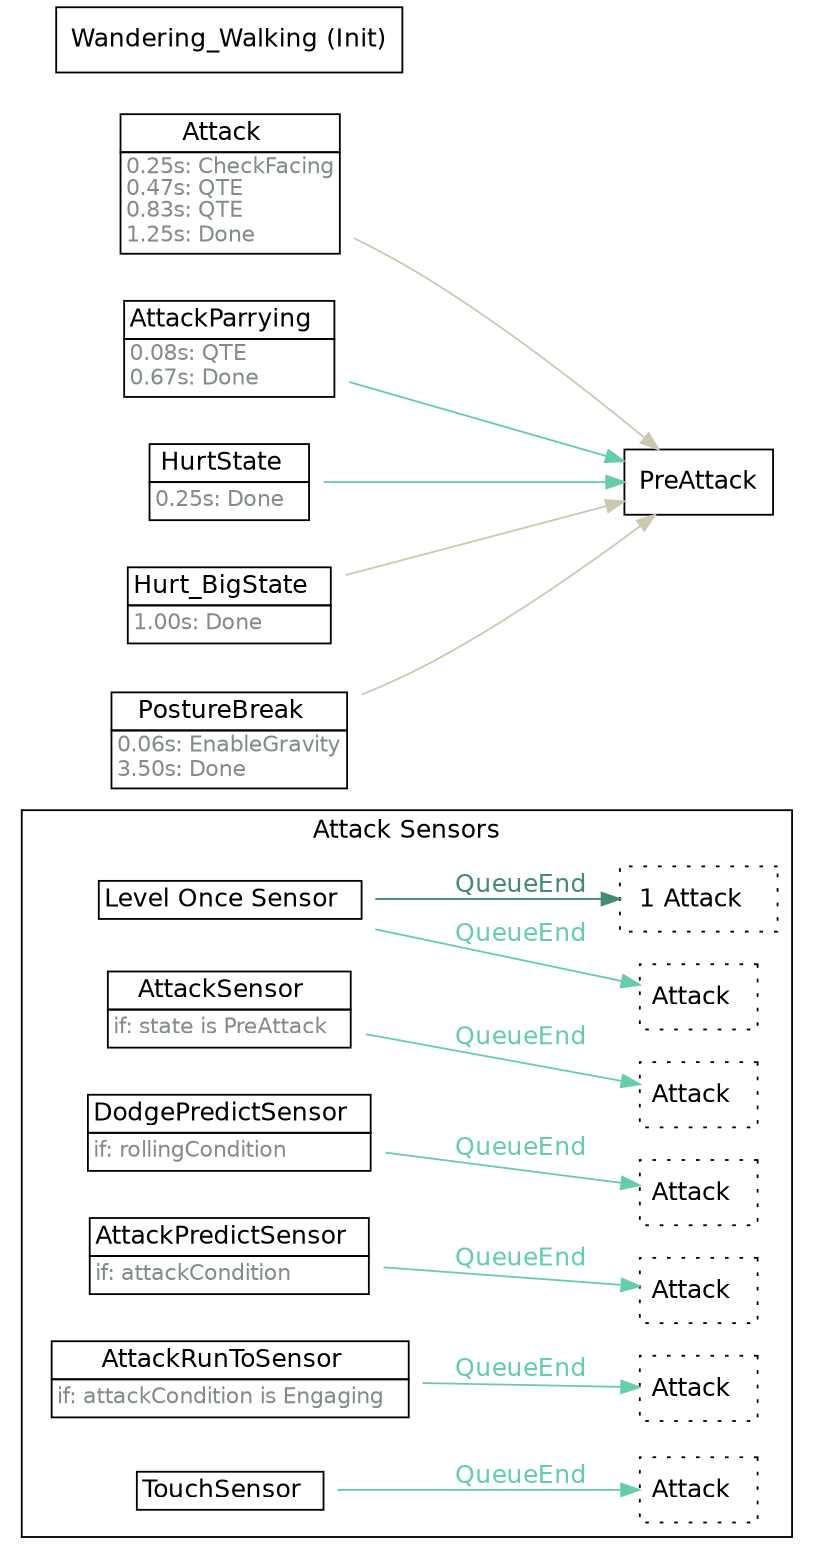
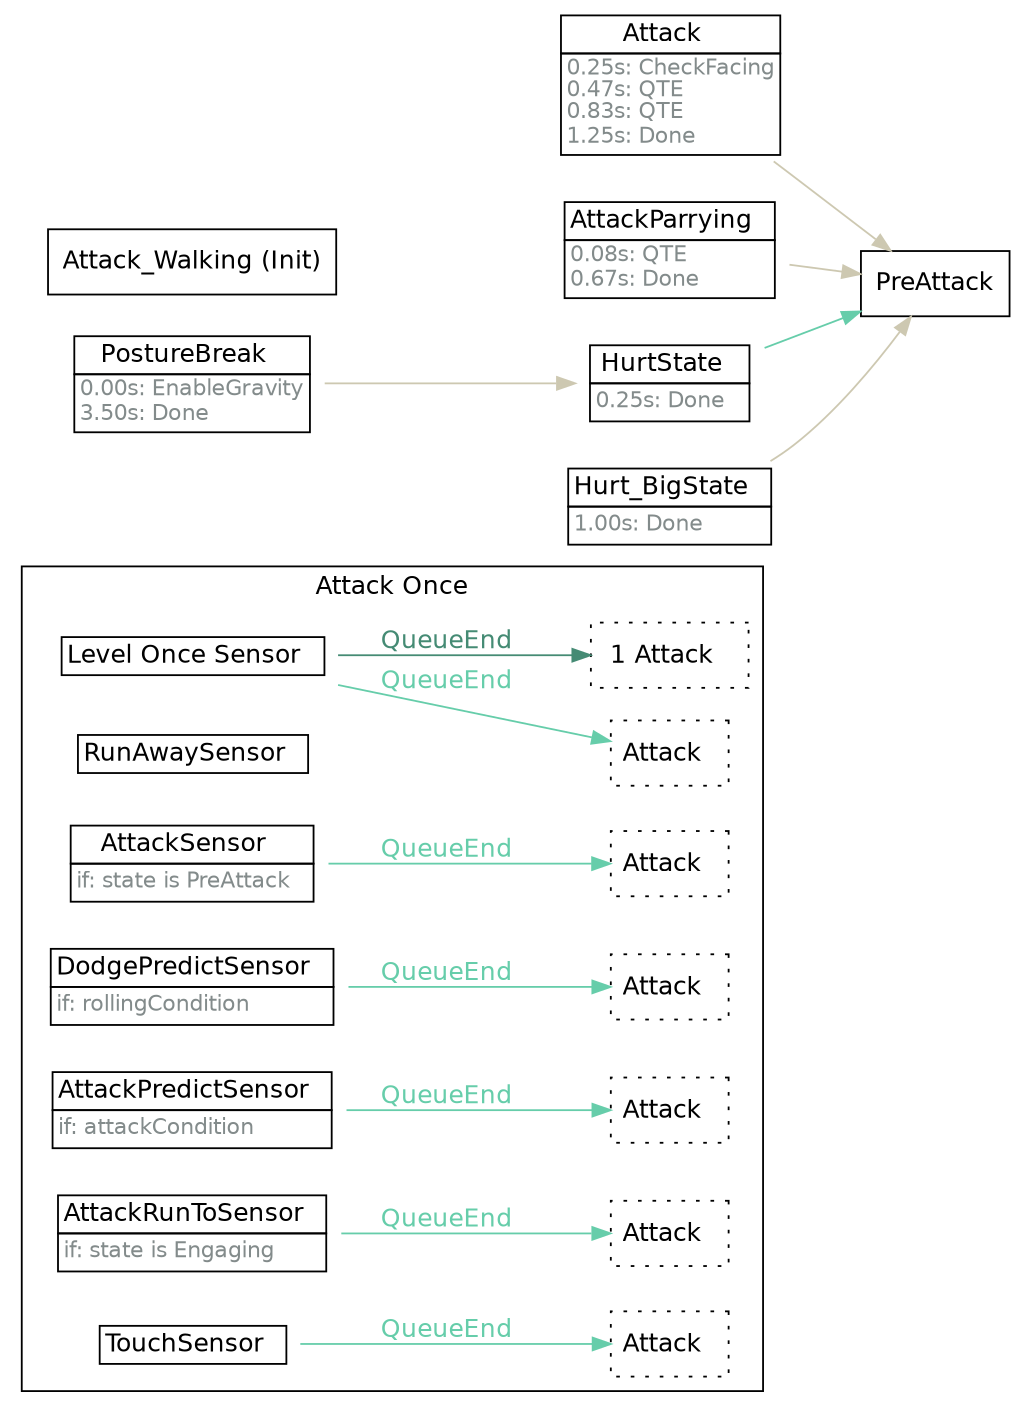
  strict digraph {
    rankdir=LR
    node [fontname=Helvetica shape=plaintext]
    edge [color=aquamarine3 fontcolor=aquamarine3 fontname=Helvetica]
    n1 [label=<<TABLE border="0" cellspacing="0" cellborder="1" cellpadding="2"><TR><TD>Level Once Sensor  </TD></TR></TABLE>>]
    n2 [label=<<TABLE border="0" cellspacing="0" cellborder="0" cellpadding="2"><TR><TD>Attack  </TD></TR></TABLE>> margin=0.05 shape=box style=dotted]
    n3 [label=<<TABLE border="0" cellspacing="0" cellborder="0" cellpadding="2"><TR><TD>1 Attack  </TD></TR></TABLE>> shape=box style=dotted]
+   n4 [label=<<TABLE border="0" cellspacing="0" cellborder="1" cellpadding="2"><TR><TD>RunAwaySensor  </TD></TR></TABLE>>]
    n5 [label=<<TABLE border="0" cellspacing="0" cellborder="1" cellpadding="2"><TR><TD>AttackSensor  </TD></TR><TR><TD align="left" balign="left"><FONT point-size="12" color="azure4">if: state is PreAttack</FONT>  </TD></TR></TABLE>>]
    n6 [label=<<TABLE border="0" cellspacing="0" cellborder="0" cellpadding="2"><TR><TD>Attack  </TD></TR></TABLE>> margin=0.05 shape=box style=dotted]
    n7 [label=<<TABLE border="0" cellspacing="0" cellborder="1" cellpadding="2"><TR><TD>DodgePredictSensor  </TD></TR><TR><TD align="left" balign="left"><FONT point-size="12" color="azure4">if: rollingCondition</FONT>  </TD></TR></TABLE>>]
    n8 [label=<<TABLE border="0" cellspacing="0" cellborder="0" cellpadding="2"><TR><TD>Attack  </TD></TR></TABLE>> margin=0.05 shape=box style=dotted]
    n9 [label=<<TABLE border="0" cellspacing="0" cellborder="1" cellpadding="2"><TR><TD>AttackPredictSensor  </TD></TR><TR><TD align="left" balign="left"><FONT point-size="12" color="azure4">if: attackCondition</FONT>  </TD></TR></TABLE>>]
    n10 [label=<<TABLE border="0" cellspacing="0" cellborder="0" cellpadding="2"><TR><TD>Attack  </TD></TR></TABLE>> margin=0.05 shape=box style=dotted]
-   n11 [label=<<TABLE border="0" cellspacing="0" cellborder="1" cellpadding="2"><TR><TD>AttackRunToSensor  </TD></TR><TR><TD align="left" balign="left"><FONT point-size="12" color="azure4">if: attackCondition is Engaging</FONT>  </TD></TR></TABLE>>]
+   n11 [label=<<TABLE border="0" cellspacing="0" cellborder="1" cellpadding="2"><TR><TD>AttackRunToSensor  </TD></TR><TR><TD align="left" balign="left"><FONT point-size="12" color="azure4">if: state is Engaging</FONT>  </TD></TR></TABLE>>]
    n12 [label=<<TABLE border="0" cellspacing="0" cellborder="0" cellpadding="2"><TR><TD>Attack  </TD></TR></TABLE>> margin=0.05 shape=box style=dotted]
    n13 [label=<<TABLE border="0" cellspacing="0" cellborder="1" cellpadding="2"><TR><TD>TouchSensor  </TD></TR></TABLE>>]
    n14 [label=<<TABLE border="0" cellspacing="0" cellborder="0" cellpadding="2"><TR><TD>Attack  </TD></TR></TABLE>> margin=0.05 shape=box style=dotted]
    n15 [label=<<TABLE border="0" cellspacing="0" cellborder="1" cellpadding="2"><TR><TD>Attack  </TD></TR><TR><TD align="left" balign="left"><FONT point-size="12" color="azure4">0.25s: CheckFacing<br/>0.47s: QTE<br/>0.83s: QTE<br/>1.25s: Done</FONT>  </TD></TR></TABLE>>]
    PreAttack [shape=box]
    n17 [label=<<TABLE border="0" cellspacing="0" cellborder="1" cellpadding="2"><TR><TD>AttackParrying  </TD></TR><TR><TD align="left" balign="left"><FONT point-size="12" color="azure4">0.08s: QTE<br/>0.67s: Done</FONT>  </TD></TR></TABLE>>]
    n18 [label=<<TABLE border="0" cellspacing="0" cellborder="1" cellpadding="2"><TR><TD>HurtState  </TD></TR><TR><TD align="left" balign="left"><FONT point-size="12" color="azure4">0.25s: Done</FONT>  </TD></TR></TABLE>>]
    n19 [label=<<TABLE border="0" cellspacing="0" cellborder="1" cellpadding="2"><TR><TD>Hurt_BigState  </TD></TR><TR><TD align="left" balign="left"><FONT point-size="12" color="azure4">1.00s: Done</FONT>  </TD></TR></TABLE>>]
-   n20 [label=<<TABLE border="0" cellspacing="0" cellborder="1" cellpadding="2"><TR><TD>PostureBreak  </TD></TR><TR><TD align="left" balign="left"><FONT point-size="12" color="azure4">0.06s: EnableGravity<br/>3.50s: Done</FONT>  </TD></TR></TABLE>>]
-   n21 [label="Wandering_Walking (Init)" shape=box]
+   n20 [label=<<TABLE border="0" cellspacing="0" cellborder="1" cellpadding="2"><TR><TD>PostureBreak  </TD></TR><TR><TD align="left" balign="left"><FONT point-size="12" color="azure4">0.00s: EnableGravity<br/>3.50s: Done</FONT>  </TD></TR></TABLE>>]
+   n21 [label="Attack_Walking (Init)" shape=box]
    subgraph cluster_1 {
      fontname=Helvetica
-     label="Attack Sensors"
+     label="Attack Once"
      rank=sink
      n1
      n2
      n3
+     n4
      n5
      n6
      n7
      n8
      n9
      n10
      n11
      n12
      n13
      n14
    }
    n1 -> n2 [label=QueueEnd]
    n1 -> n3 [color=aquamarine4 fontcolor=aquamarine4 label=QueueEnd]
    n5 -> n6 [label=QueueEnd]
    n7 -> n8 [label=QueueEnd]
    n9 -> n10 [label=QueueEnd]
    n11 -> n12 [label=QueueEnd]
    n13 -> n14 [label=QueueEnd]
    n15 -> PreAttack [color=cornsilk3 fontcolor=cornsilk3]
-   n17 -> PreAttack [fontcolor=cornsilk3]
+   n17 -> PreAttack [color=cornsilk3 fontcolor=cornsilk3]
    n18 -> PreAttack [fontcolor=cornsilk3]
    n19 -> PreAttack [color=cornsilk3 fontcolor=cornsilk3]
-   n20 -> PreAttack [color=cornsilk3 fontcolor=cornsilk3]
+   n20 -> n18 [color=cornsilk3 fontcolor=cornsilk3]
  }
